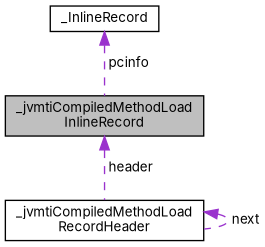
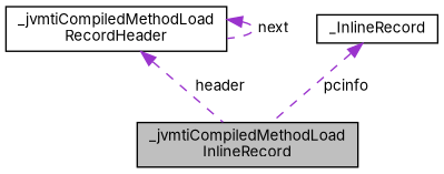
  digraph {
    fontname=Inter
    node [color=black fillcolor=white fontname=Inter fontsize=10 shape=record style=filled]
    edge [color=darkorchid3 dir=back fontname=Inter fontsize=10 labelfontname=Helvetica labelfontsize=10 style=dashed]
    n1 [fillcolor=grey75 fontcolor=black height=0.2 label="_jvmtiCompiledMethodLoad\lInlineRecord" width=0.4]
    n2 [height=0.2 label="_jvmtiCompiledMethodLoad\lRecordHeader" width=0.4]
    n3 [height=0.2 label=_InlineRecord width=0.4]
-   n1 -> n2 [label=" header"]
+   n2 -> n1 [label=" header"]
    n2 -> n2 [label=" next"]
    n3 -> n1 [label=" pcinfo"]
  }
